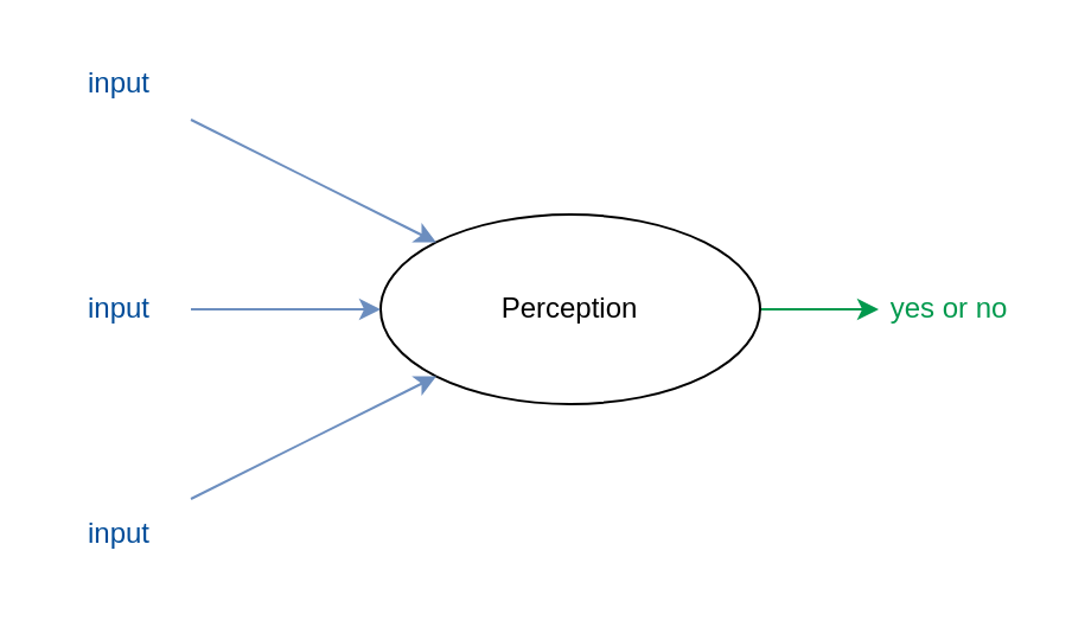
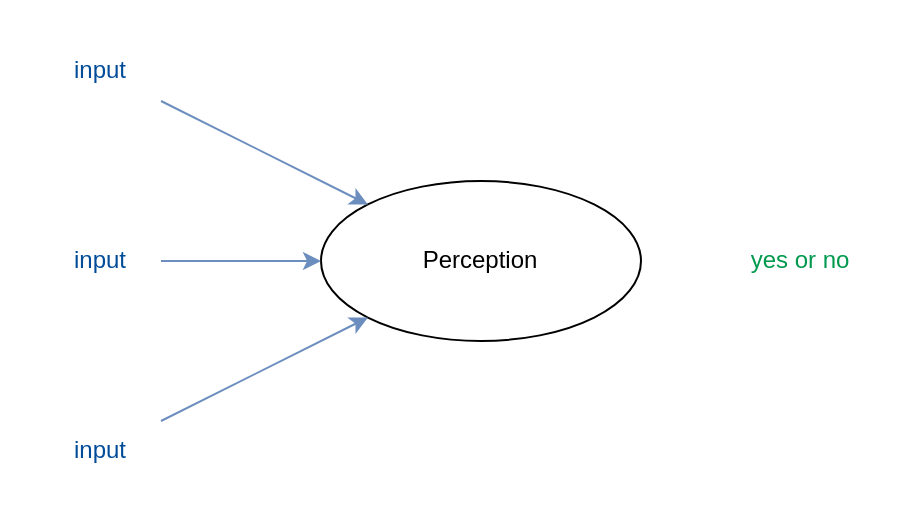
  <mxCell id="0" />
  <mxCell id="1" parent="0" />
- <mxCell id="2" style="edgeStyle=orthogonalEdgeStyle;rounded=0;orthogonalLoop=1;jettySize=auto;html=1;entryX=0;entryY=0.5;entryDx=0;entryDy=0;fontColor=#00994D;strokeColor=#00994D;" edge="1" parent="1" source="3" target="10"><mxGeometry relative="1" as="geometry" /></mxCell>
  <mxCell id="3" value="Perception" style="ellipse;whiteSpace=wrap;html=1;" vertex="1" parent="1"><mxGeometry x="160" y="90" width="160" height="80" as="geometry" /></mxCell>
  <mxCell id="4" value="input" style="text;html=1;align=center;verticalAlign=middle;whiteSpace=wrap;rounded=0;fillColor=none;strokeColor=none;fontColor=#004C99;" vertex="1" parent="1"><mxGeometry x="20" y="20" width="60" height="30" as="geometry" /></mxCell>
  <mxCell id="5" style="rounded=0;orthogonalLoop=1;jettySize=auto;html=1;entryX=0;entryY=0;entryDx=0;entryDy=0;fillColor=#dae8fc;strokeColor=#6c8ebf;" edge="1" parent="1" source="4" target="3"><mxGeometry relative="1" as="geometry" /></mxCell>
  <mxCell id="6" style="edgeStyle=orthogonalEdgeStyle;rounded=0;orthogonalLoop=1;jettySize=auto;html=1;entryX=0;entryY=0.5;entryDx=0;entryDy=0;fillColor=#dae8fc;strokeColor=#6c8ebf;" edge="1" parent="1" source="7" target="3"><mxGeometry relative="1" as="geometry" /></mxCell>
  <mxCell id="7" value="input" style="text;html=1;align=center;verticalAlign=middle;whiteSpace=wrap;rounded=0;fillColor=none;strokeColor=none;fontColor=#004C99;" vertex="1" parent="1"><mxGeometry x="20" y="115" width="60" height="30" as="geometry" /></mxCell>
  <mxCell id="8" style="rounded=0;orthogonalLoop=1;jettySize=auto;html=1;entryX=0;entryY=1;entryDx=0;entryDy=0;fillColor=#dae8fc;strokeColor=#6c8ebf;" edge="1" parent="1" source="9" target="3"><mxGeometry relative="1" as="geometry" /></mxCell>
  <mxCell id="9" value="input" style="text;html=1;align=center;verticalAlign=middle;whiteSpace=wrap;rounded=0;fillColor=none;strokeColor=none;fontColor=#004C99;" vertex="1" parent="1"><mxGeometry x="20" y="210" width="60" height="30" as="geometry" /></mxCell>
  <mxCell id="10" value="&lt;font color=&quot;#00994d&quot;&gt;yes or no&lt;/font&gt;" style="text;html=1;align=center;verticalAlign=middle;whiteSpace=wrap;rounded=0;fillColor=none;strokeColor=none;fontColor=#004C99;" vertex="1" parent="1"><mxGeometry x="370" y="115" width="60" height="30" as="geometry" /></mxCell>
